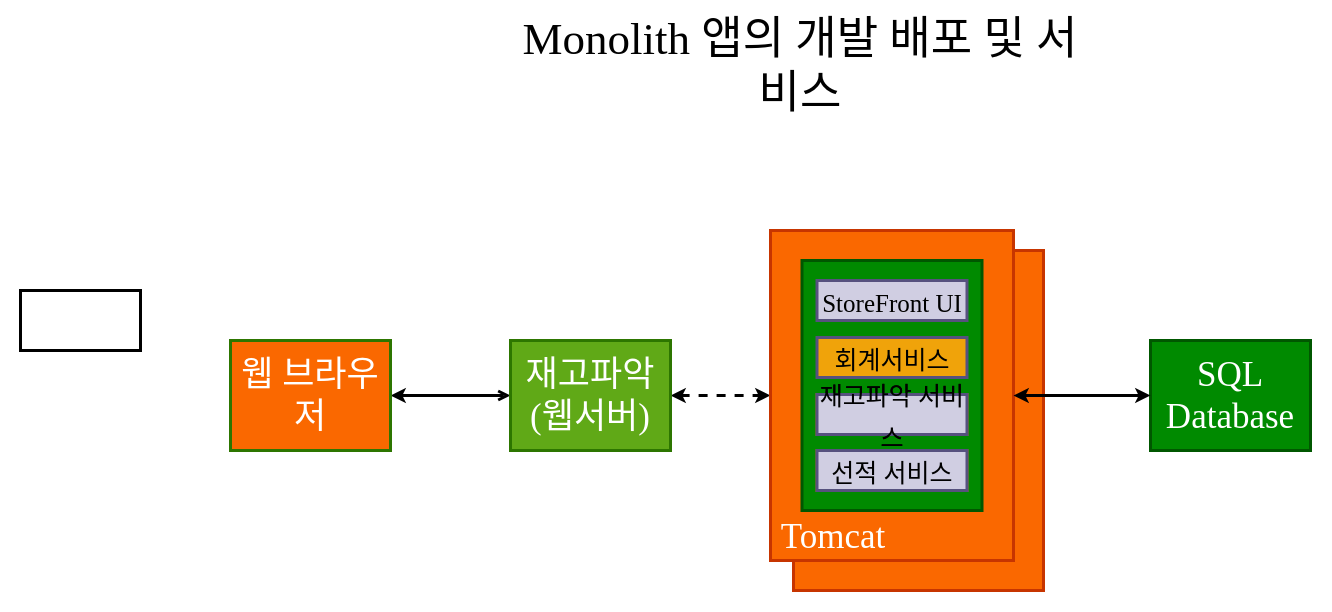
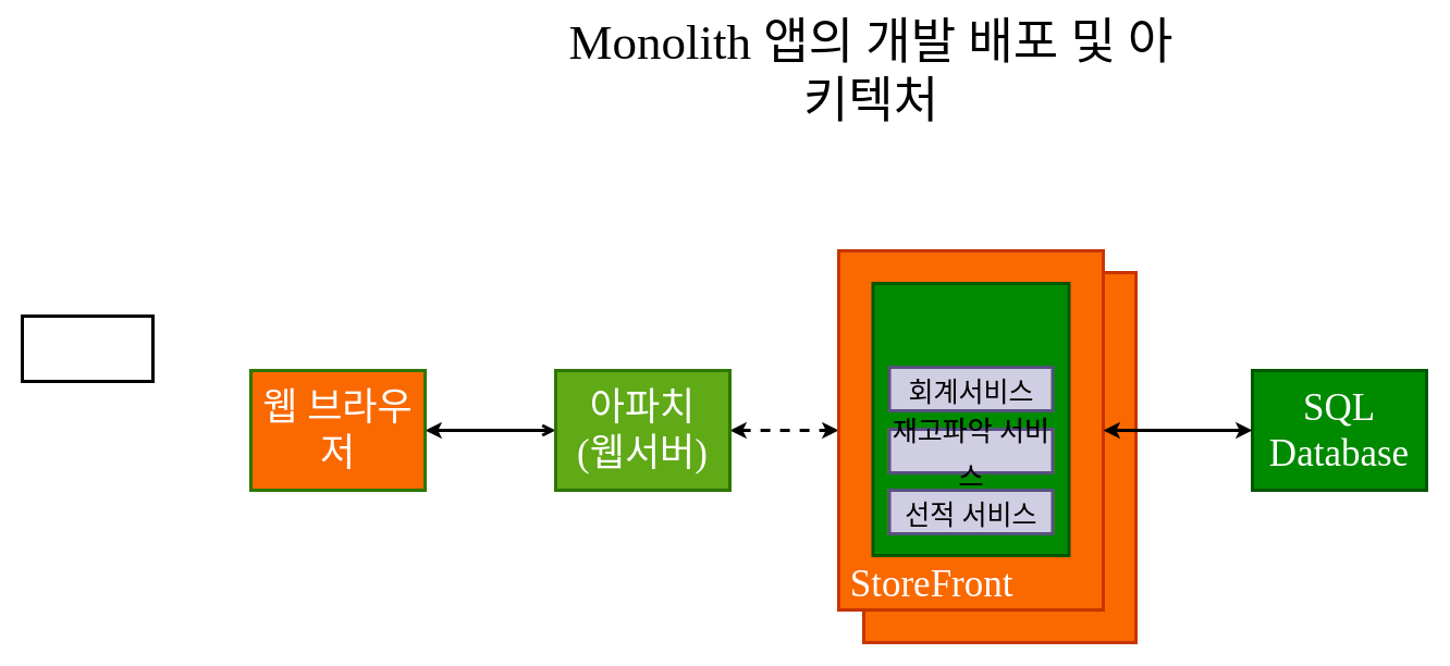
  <mxCell id="0" />
  <mxCell id="1" parent="0" />
  <mxCell id="2" style="edgeStyle=none;html=1;exitX=1;exitY=0.5;exitDx=0;exitDy=0;entryX=0;entryY=0.5;entryDx=0;entryDy=0;fontFamily=빙그레 싸만코체 Bold;fontSource=https%3A%2F%2Fcdn.jsdelivr.net%2Fgh%2Fprojectnoonnu%2Fnoonfonts_20-10%401.0%2FBinggraeSamanco-Bold.woff;fontSize=35;startArrow=classic;startFill=1;strokeWidth=3;endArrow=open;" edge="1" parent="1" source="3" target="5"><mxGeometry relative="1" as="geometry" /></mxCell>
  <mxCell id="3" value="웹 브라우저" style="rounded=0;whiteSpace=wrap;html=1;fontFamily=빙그레 싸만코체 Bold;fontSource=https%3A%2F%2Fcdn.jsdelivr.net%2Fgh%2Fprojectnoonnu%2Fnoonfonts_20-10%401.0%2FBinggraeSamanco-Bold.woff;fontSize=35;strokeWidth=3;fillColor=#fa6800;fontColor=#ffffff;strokeColor=#2D7600;" vertex="1" parent="1"><mxGeometry x="230" y="340" width="160" height="110" as="geometry" /></mxCell>
  <mxCell id="4" style="edgeStyle=none;html=1;exitX=1;exitY=0.5;exitDx=0;exitDy=0;entryX=0;entryY=0.5;entryDx=0;entryDy=0;fontFamily=빙그레 싸만코체 Bold;fontSource=https%3A%2F%2Fcdn.jsdelivr.net%2Fgh%2Fprojectnoonnu%2Fnoonfonts_20-10%401.0%2FBinggraeSamanco-Bold.woff;fontSize=30;startArrow=classic;startFill=1;strokeWidth=3;dashed=1;" edge="1" parent="1" source="5" target="7"><mxGeometry relative="1" as="geometry" /></mxCell>
- <mxCell id="5" value="재고파악&lt;br&gt;(웹서버)" style="rounded=0;whiteSpace=wrap;html=1;fontFamily=빙그레 싸만코체 Bold;fontSource=https%3A%2F%2Fcdn.jsdelivr.net%2Fgh%2Fprojectnoonnu%2Fnoonfonts_20-10%401.0%2FBinggraeSamanco-Bold.woff;fontSize=35;strokeWidth=3;fillColor=#60a917;fontColor=#ffffff;strokeColor=#2D7600;" vertex="1" parent="1"><mxGeometry x="510" y="340" width="160" height="110" as="geometry" /></mxCell>
+ <mxCell id="5" value="아파치&lt;br&gt;(웹서버)" style="rounded=0;whiteSpace=wrap;html=1;fontFamily=빙그레 싸만코체 Bold;fontSource=https%3A%2F%2Fcdn.jsdelivr.net%2Fgh%2Fprojectnoonnu%2Fnoonfonts_20-10%401.0%2FBinggraeSamanco-Bold.woff;fontSize=35;strokeWidth=3;fillColor=#60a917;fontColor=#ffffff;strokeColor=#2D7600;" vertex="1" parent="1"><mxGeometry x="510" y="340" width="160" height="110" as="geometry" /></mxCell>
  <mxCell id="6" value="" style="rounded=0;whiteSpace=wrap;html=1;fontFamily=빙그레 싸만코체 Bold;fontSource=https%3A%2F%2Fcdn.jsdelivr.net%2Fgh%2Fprojectnoonnu%2Fnoonfonts_20-10%401.0%2FBinggraeSamanco-Bold.woff;fontSize=35;strokeWidth=3;fillColor=#fa6800;fontColor=#000000;strokeColor=#C73500;" vertex="1" parent="1"><mxGeometry x="793" y="250" width="250" height="340" as="geometry" /></mxCell>
- <mxCell id="7" value="&lt;font color=&quot;#ffffff&quot;&gt;&amp;nbsp;Tomcat&lt;/font&gt;" style="rounded=0;whiteSpace=wrap;html=1;fontFamily=빙그레 싸만코체 Bold;fontSource=https%3A%2F%2Fcdn.jsdelivr.net%2Fgh%2Fprojectnoonnu%2Fnoonfonts_20-10%401.0%2FBinggraeSamanco-Bold.woff;fontSize=35;strokeWidth=3;verticalAlign=bottom;align=left;fillColor=#fa6800;fontColor=#000000;strokeColor=#C73500;" vertex="1" parent="1"><mxGeometry x="770" y="230" width="243" height="330" as="geometry" /></mxCell>
+ <mxCell id="7" value="&lt;font color=&quot;#ffffff&quot;&gt;&amp;nbsp;StoreFront&lt;/font&gt;" style="rounded=0;whiteSpace=wrap;html=1;fontFamily=빙그레 싸만코체 Bold;fontSource=https%3A%2F%2Fcdn.jsdelivr.net%2Fgh%2Fprojectnoonnu%2Fnoonfonts_20-10%401.0%2FBinggraeSamanco-Bold.woff;fontSize=35;strokeWidth=3;verticalAlign=bottom;align=left;fillColor=#fa6800;fontColor=#000000;strokeColor=#C73500;" vertex="1" parent="1"><mxGeometry x="770" y="230" width="243" height="330" as="geometry" /></mxCell>
  <mxCell id="8" value="" style="group;fillColor=#FF0080;fontColor=#ffffff;strokeColor=#2D7600;container=0;" vertex="1" connectable="0" parent="1"><mxGeometry x="801.5" y="260" width="180" height="250" as="geometry" /></mxCell>
  <mxCell id="9" value="SQL&lt;br&gt;Database" style="rounded=0;whiteSpace=wrap;html=1;fontFamily=빙그레 싸만코체 Bold;fontSource=https%3A%2F%2Fcdn.jsdelivr.net%2Fgh%2Fprojectnoonnu%2Fnoonfonts_20-10%401.0%2FBinggraeSamanco-Bold.woff;fontSize=35;strokeWidth=3;fillColor=#008a00;fontColor=#ffffff;strokeColor=#005700;" vertex="1" parent="1"><mxGeometry x="1150" y="340" width="160" height="110" as="geometry" /></mxCell>
  <mxCell id="10" style="edgeStyle=none;html=1;exitX=1;exitY=0.5;exitDx=0;exitDy=0;entryX=0;entryY=0.5;entryDx=0;entryDy=0;fontFamily=빙그레 싸만코체 Bold;fontSource=https%3A%2F%2Fcdn.jsdelivr.net%2Fgh%2Fprojectnoonnu%2Fnoonfonts_20-10%401.0%2FBinggraeSamanco-Bold.woff;fontSize=30;startArrow=classic;startFill=1;strokeWidth=3;" edge="1" parent="1" source="7" target="9"><mxGeometry relative="1" as="geometry" /></mxCell>
- <mxCell id="11" value="Monolith 앱의 개발 배포 및 서비스" style="text;html=1;strokeColor=none;fillColor=none;align=center;verticalAlign=middle;whiteSpace=wrap;rounded=0;fontFamily=빙그레 싸만코체 Bold;fontSource=https%3A%2F%2Fcdn.jsdelivr.net%2Fgh%2Fprojectnoonnu%2Fnoonfonts_20-10%401.0%2FBinggraeSamanco-Bold.woff;fontSize=45;" vertex="1" parent="1"><mxGeometry x="510" y="20" width="580" height="90" as="geometry" /></mxCell>
+ <mxCell id="11" value="Monolith 앱의 개발 배포 및 아키텍처" style="text;html=1;strokeColor=none;fillColor=none;align=center;verticalAlign=middle;whiteSpace=wrap;rounded=0;fontFamily=빙그레 싸만코체 Bold;fontSource=https%3A%2F%2Fcdn.jsdelivr.net%2Fgh%2Fprojectnoonnu%2Fnoonfonts_20-10%401.0%2FBinggraeSamanco-Bold.woff;fontSize=45;" vertex="1" parent="1"><mxGeometry x="510" y="20" width="580" height="90" as="geometry" /></mxCell>
  <mxCell id="12" value="" style="rounded=0;whiteSpace=wrap;html=1;fontFamily=빙그레 싸만코체 Bold;fontSource=https%3A%2F%2Fcdn.jsdelivr.net%2Fgh%2Fprojectnoonnu%2Fnoonfonts_20-10%401.0%2FBinggraeSamanco-Bold.woff;fontSize=45;strokeWidth=3;" vertex="1" parent="1"><mxGeometry x="20" y="290" width="120" height="60" as="geometry" /></mxCell>
  <mxCell id="13" value="" style="rounded=0;whiteSpace=wrap;html=1;fontFamily=빙그레 싸만코체 Bold;fontSource=https%3A%2F%2Fcdn.jsdelivr.net%2Fgh%2Fprojectnoonnu%2Fnoonfonts_20-10%401.0%2FBinggraeSamanco-Bold.woff;fontSize=35;strokeWidth=3;fillColor=#008a00;fontColor=#ffffff;strokeColor=#005700;" vertex="1" parent="1"><mxGeometry x="801.5" y="260" width="180" height="250" as="geometry" /></mxCell>
- <mxCell id="14" value="&lt;font style=&quot;font-size: 25px&quot;&gt;StoreFront UI&lt;/font&gt;" style="rounded=0;whiteSpace=wrap;html=1;fontFamily=빙그레 싸만코체 Bold;fontSource=https%3A%2F%2Fcdn.jsdelivr.net%2Fgh%2Fprojectnoonnu%2Fnoonfonts_20-10%401.0%2FBinggraeSamanco-Bold.woff;fontSize=35;strokeWidth=3;fillColor=#d0cee2;strokeColor=#56517e;fontColor=#000000;" vertex="1" parent="1"><mxGeometry x="816.5" y="280" width="150" height="40" as="geometry" /></mxCell>
- <mxCell id="15" value="&lt;font style=&quot;font-size: 25px&quot;&gt;회계서비스&lt;/font&gt;" style="rounded=0;whiteSpace=wrap;html=1;fontFamily=빙그레 싸만코체 Bold;fontSource=https%3A%2F%2Fcdn.jsdelivr.net%2Fgh%2Fprojectnoonnu%2Fnoonfonts_20-10%401.0%2FBinggraeSamanco-Bold.woff;fontSize=35;strokeWidth=3;fillColor=#f0a30a;strokeColor=#56517e;fontColor=#000000;" vertex="1" parent="1"><mxGeometry x="816.5" y="337" width="150" height="40" as="geometry" /></mxCell>
+ <mxCell id="15" value="&lt;font style=&quot;font-size: 25px&quot;&gt;회계서비스&lt;/font&gt;" style="rounded=0;whiteSpace=wrap;html=1;fontFamily=빙그레 싸만코체 Bold;fontSource=https%3A%2F%2Fcdn.jsdelivr.net%2Fgh%2Fprojectnoonnu%2Fnoonfonts_20-10%401.0%2FBinggraeSamanco-Bold.woff;fontSize=35;strokeWidth=3;fillColor=#d0cee2;strokeColor=#56517e;fontColor=#000000;" vertex="1" parent="1"><mxGeometry x="816.5" y="337" width="150" height="40" as="geometry" /></mxCell>
  <mxCell id="16" value="&lt;font style=&quot;font-size: 25px&quot;&gt;재고파악 서비스&lt;/font&gt;" style="rounded=0;whiteSpace=wrap;html=1;fontFamily=빙그레 싸만코체 Bold;fontSource=https%3A%2F%2Fcdn.jsdelivr.net%2Fgh%2Fprojectnoonnu%2Fnoonfonts_20-10%401.0%2FBinggraeSamanco-Bold.woff;fontSize=35;strokeWidth=3;fillColor=#f0a30a;strokeColor=#BD7000;fontColor=#000000;" vertex="1" parent="1"><mxGeometry x="816.5" y="394" width="150" height="40" as="geometry" /></mxCell>
  <mxCell id="17" value="&lt;font style=&quot;font-size: 25px&quot;&gt;선적 서비스&lt;/font&gt;" style="rounded=0;whiteSpace=wrap;html=1;fontFamily=빙그레 싸만코체 Bold;fontSource=https%3A%2F%2Fcdn.jsdelivr.net%2Fgh%2Fprojectnoonnu%2Fnoonfonts_20-10%401.0%2FBinggraeSamanco-Bold.woff;fontSize=35;strokeWidth=3;fillColor=#f0a30a;strokeColor=#BD7000;fontColor=#000000;" vertex="1" parent="1"><mxGeometry x="816.5" y="450" width="150" height="40" as="geometry" /></mxCell>
  <mxCell id="18" value="&lt;font style=&quot;font-size: 25px&quot;&gt;선적 서비스&lt;/font&gt;" style="rounded=0;whiteSpace=wrap;html=1;fontFamily=빙그레 싸만코체 Bold;fontSource=https%3A%2F%2Fcdn.jsdelivr.net%2Fgh%2Fprojectnoonnu%2Fnoonfonts_20-10%401.0%2FBinggraeSamanco-Bold.woff;fontSize=35;strokeWidth=3;fillColor=#d0cee2;strokeColor=#56517e;fontColor=#000000;" vertex="1" parent="1"><mxGeometry x="816.5" y="450" width="150" height="40" as="geometry" /></mxCell>
  <mxCell id="19" value="&lt;font style=&quot;font-size: 25px&quot;&gt;재고파악 서비스&lt;/font&gt;" style="rounded=0;whiteSpace=wrap;html=1;fontFamily=빙그레 싸만코체 Bold;fontSource=https%3A%2F%2Fcdn.jsdelivr.net%2Fgh%2Fprojectnoonnu%2Fnoonfonts_20-10%401.0%2FBinggraeSamanco-Bold.woff;fontSize=35;strokeWidth=3;fillColor=#d0cee2;strokeColor=#56517e;fontColor=#000000;" vertex="1" parent="1"><mxGeometry x="816.5" y="394" width="150" height="40" as="geometry" /></mxCell>
